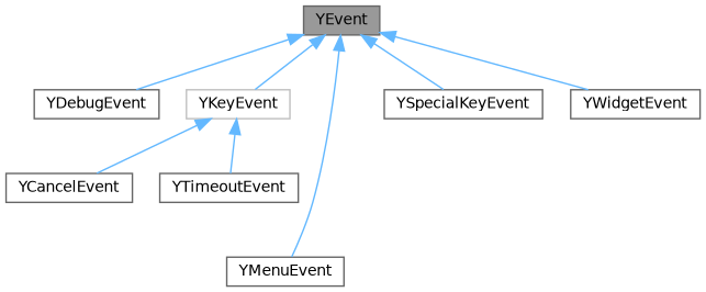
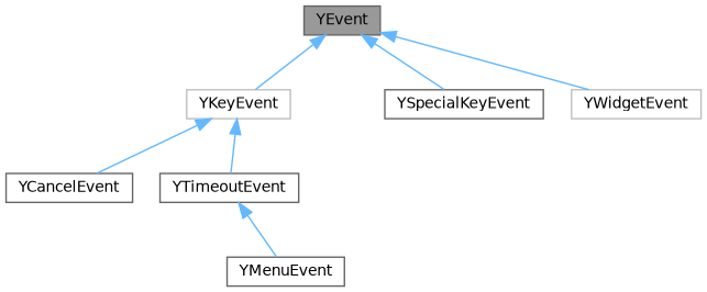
  digraph {
    rankdir=TB
    node [color=gray40 fillcolor=white fontname=Helvetica fontsize=10 shape=box style=filled]
    edge [color=steelblue1 dir=back fontname=Helvetica fontsize=10 labelfontname=Helvetica labelfontsize=10 style=solid]
    n1 [fillcolor=grey60 fontcolor=black height=0.2 label=YEvent width=0.4]
-   n2 [height=0.2 label=YDebugEvent width=0.4]
    n3 [color=grey75 height=0.2 label=YKeyEvent width=0.4]
    n4 [height=0.2 label=YMenuEvent width=0.4]
    n5 [height=0.2 label=YSpecialKeyEvent width=0.4]
-   n6 [height=0.2 label=YWidgetEvent width=0.4]
+   n6 [color=grey75 height=0.2 label=YWidgetEvent width=0.4]
    n7 [height=0.2 label=YCancelEvent width=0.4]
    n8 [height=0.2 label=YTimeoutEvent width=0.4]
-   n1 -> n2
    n1 -> n3
-   n1 -> n4
+   n8 -> n4
    n1 -> n5
    n1 -> n6
    n3 -> n7
    n3 -> n8
  }
